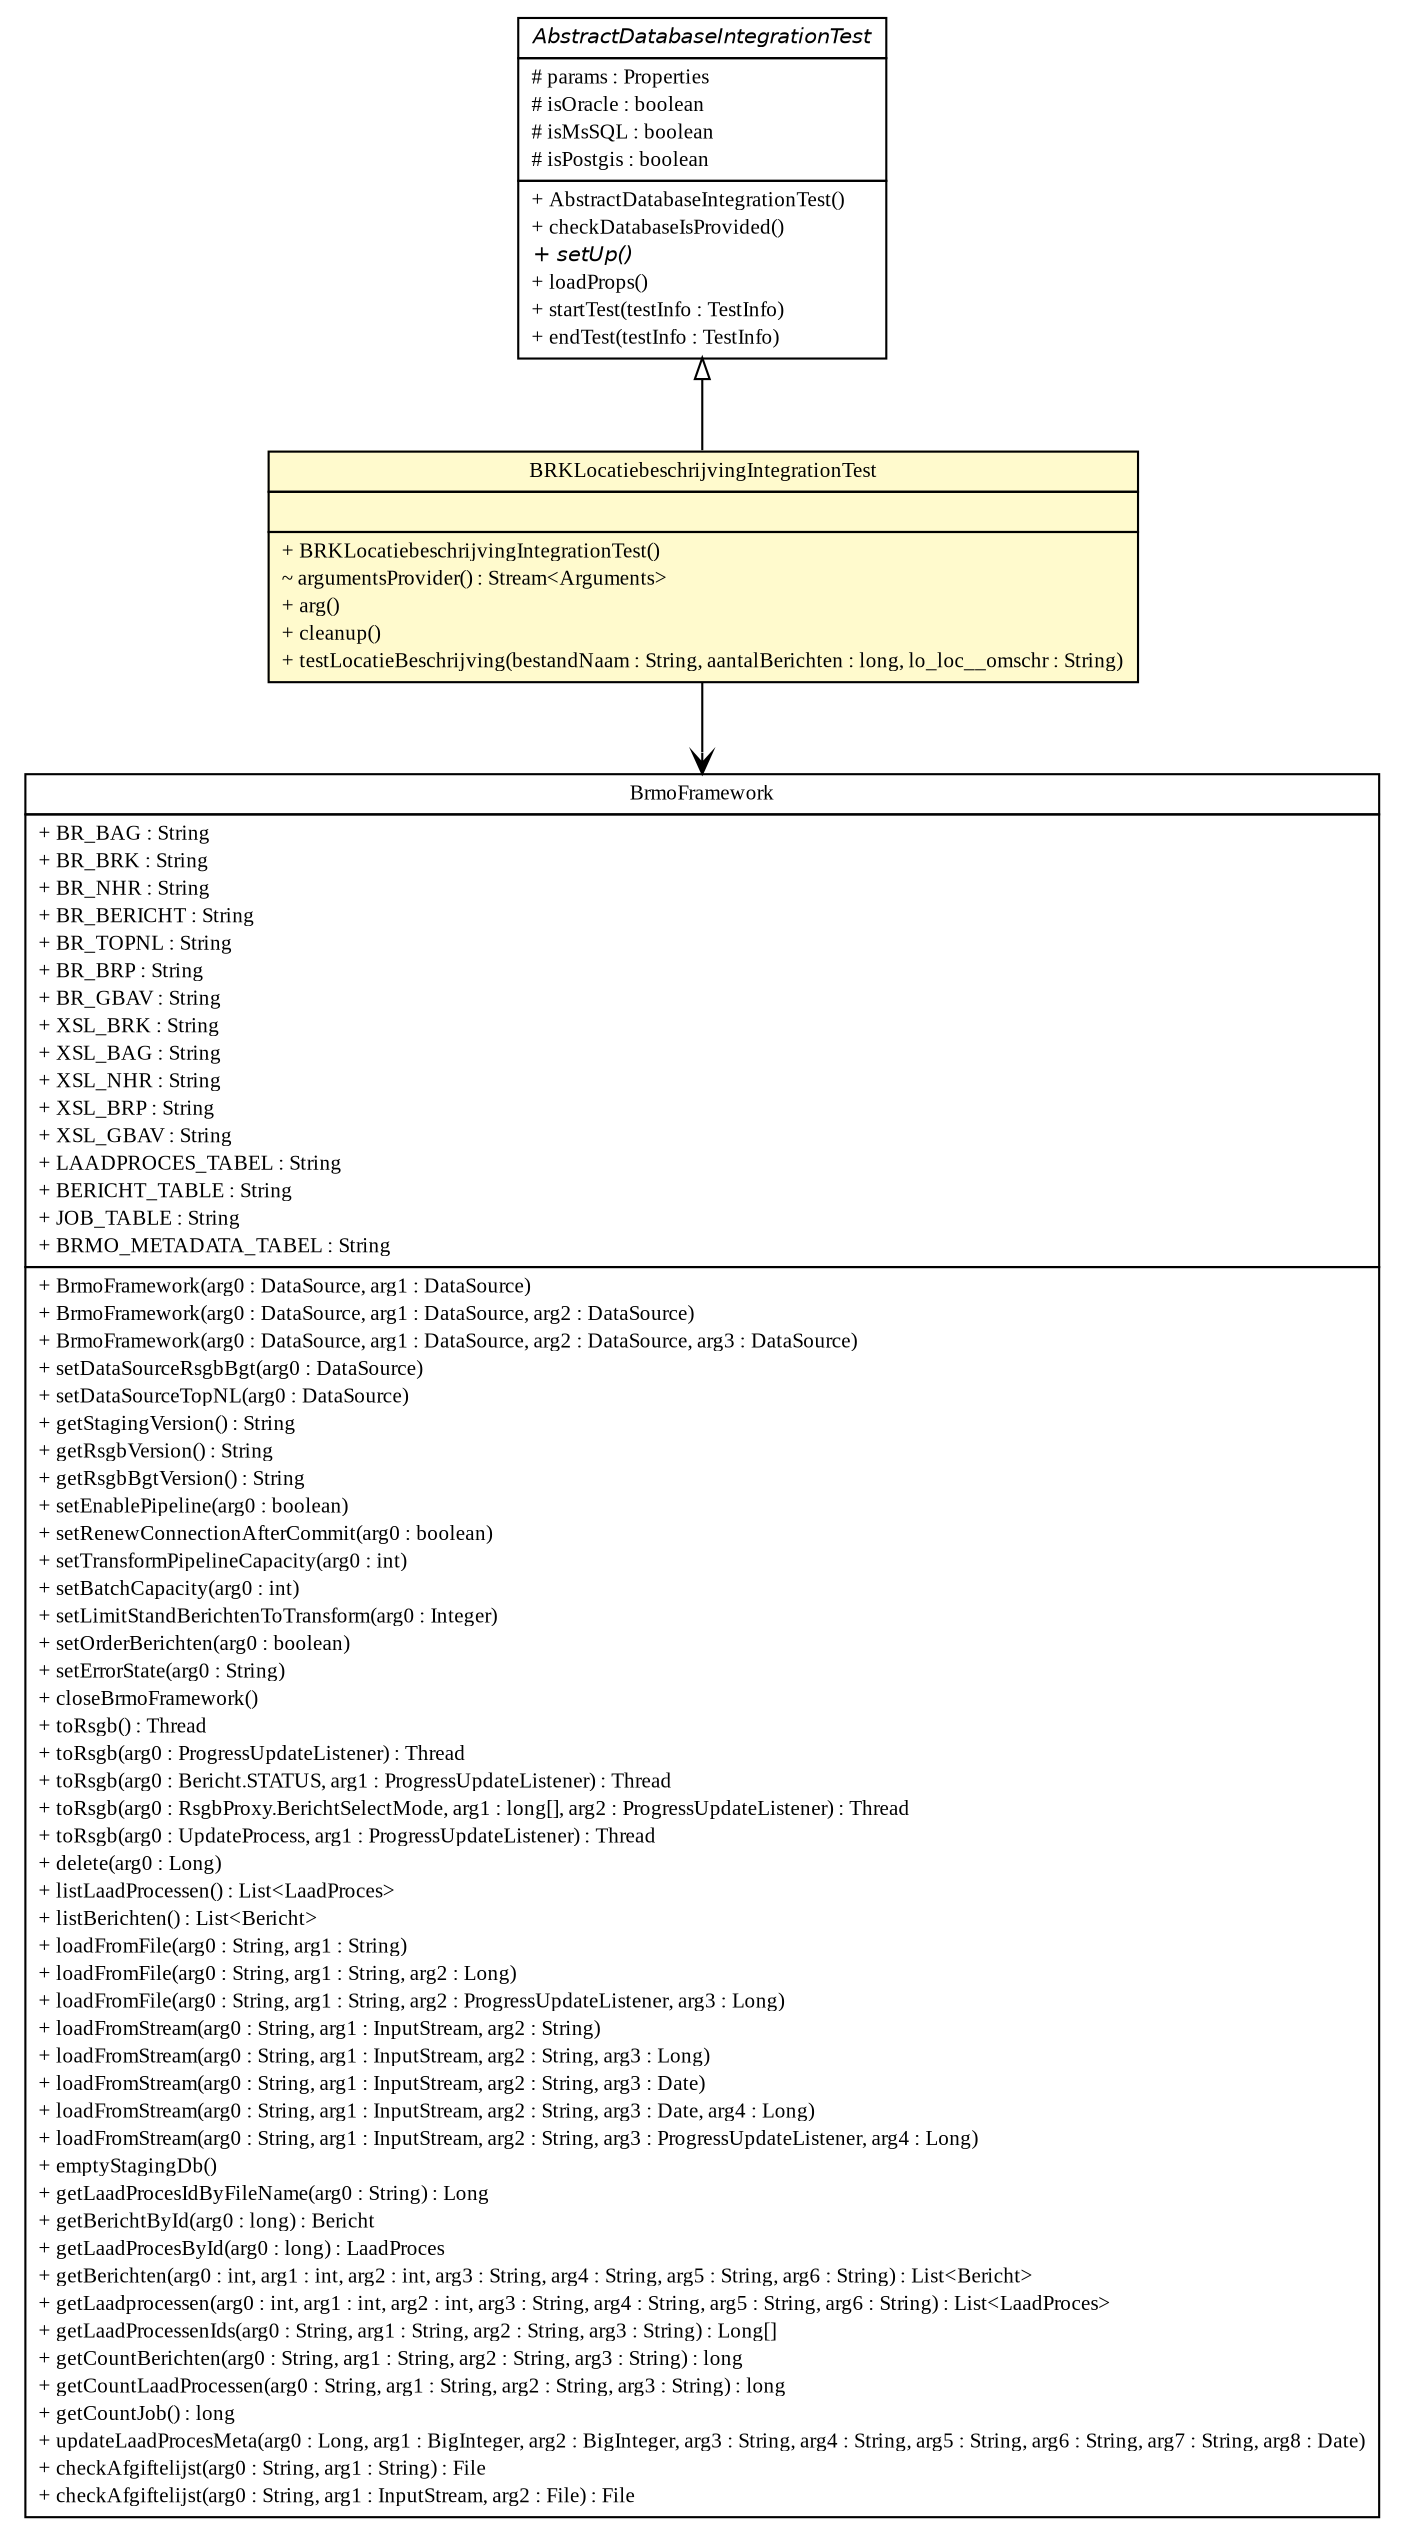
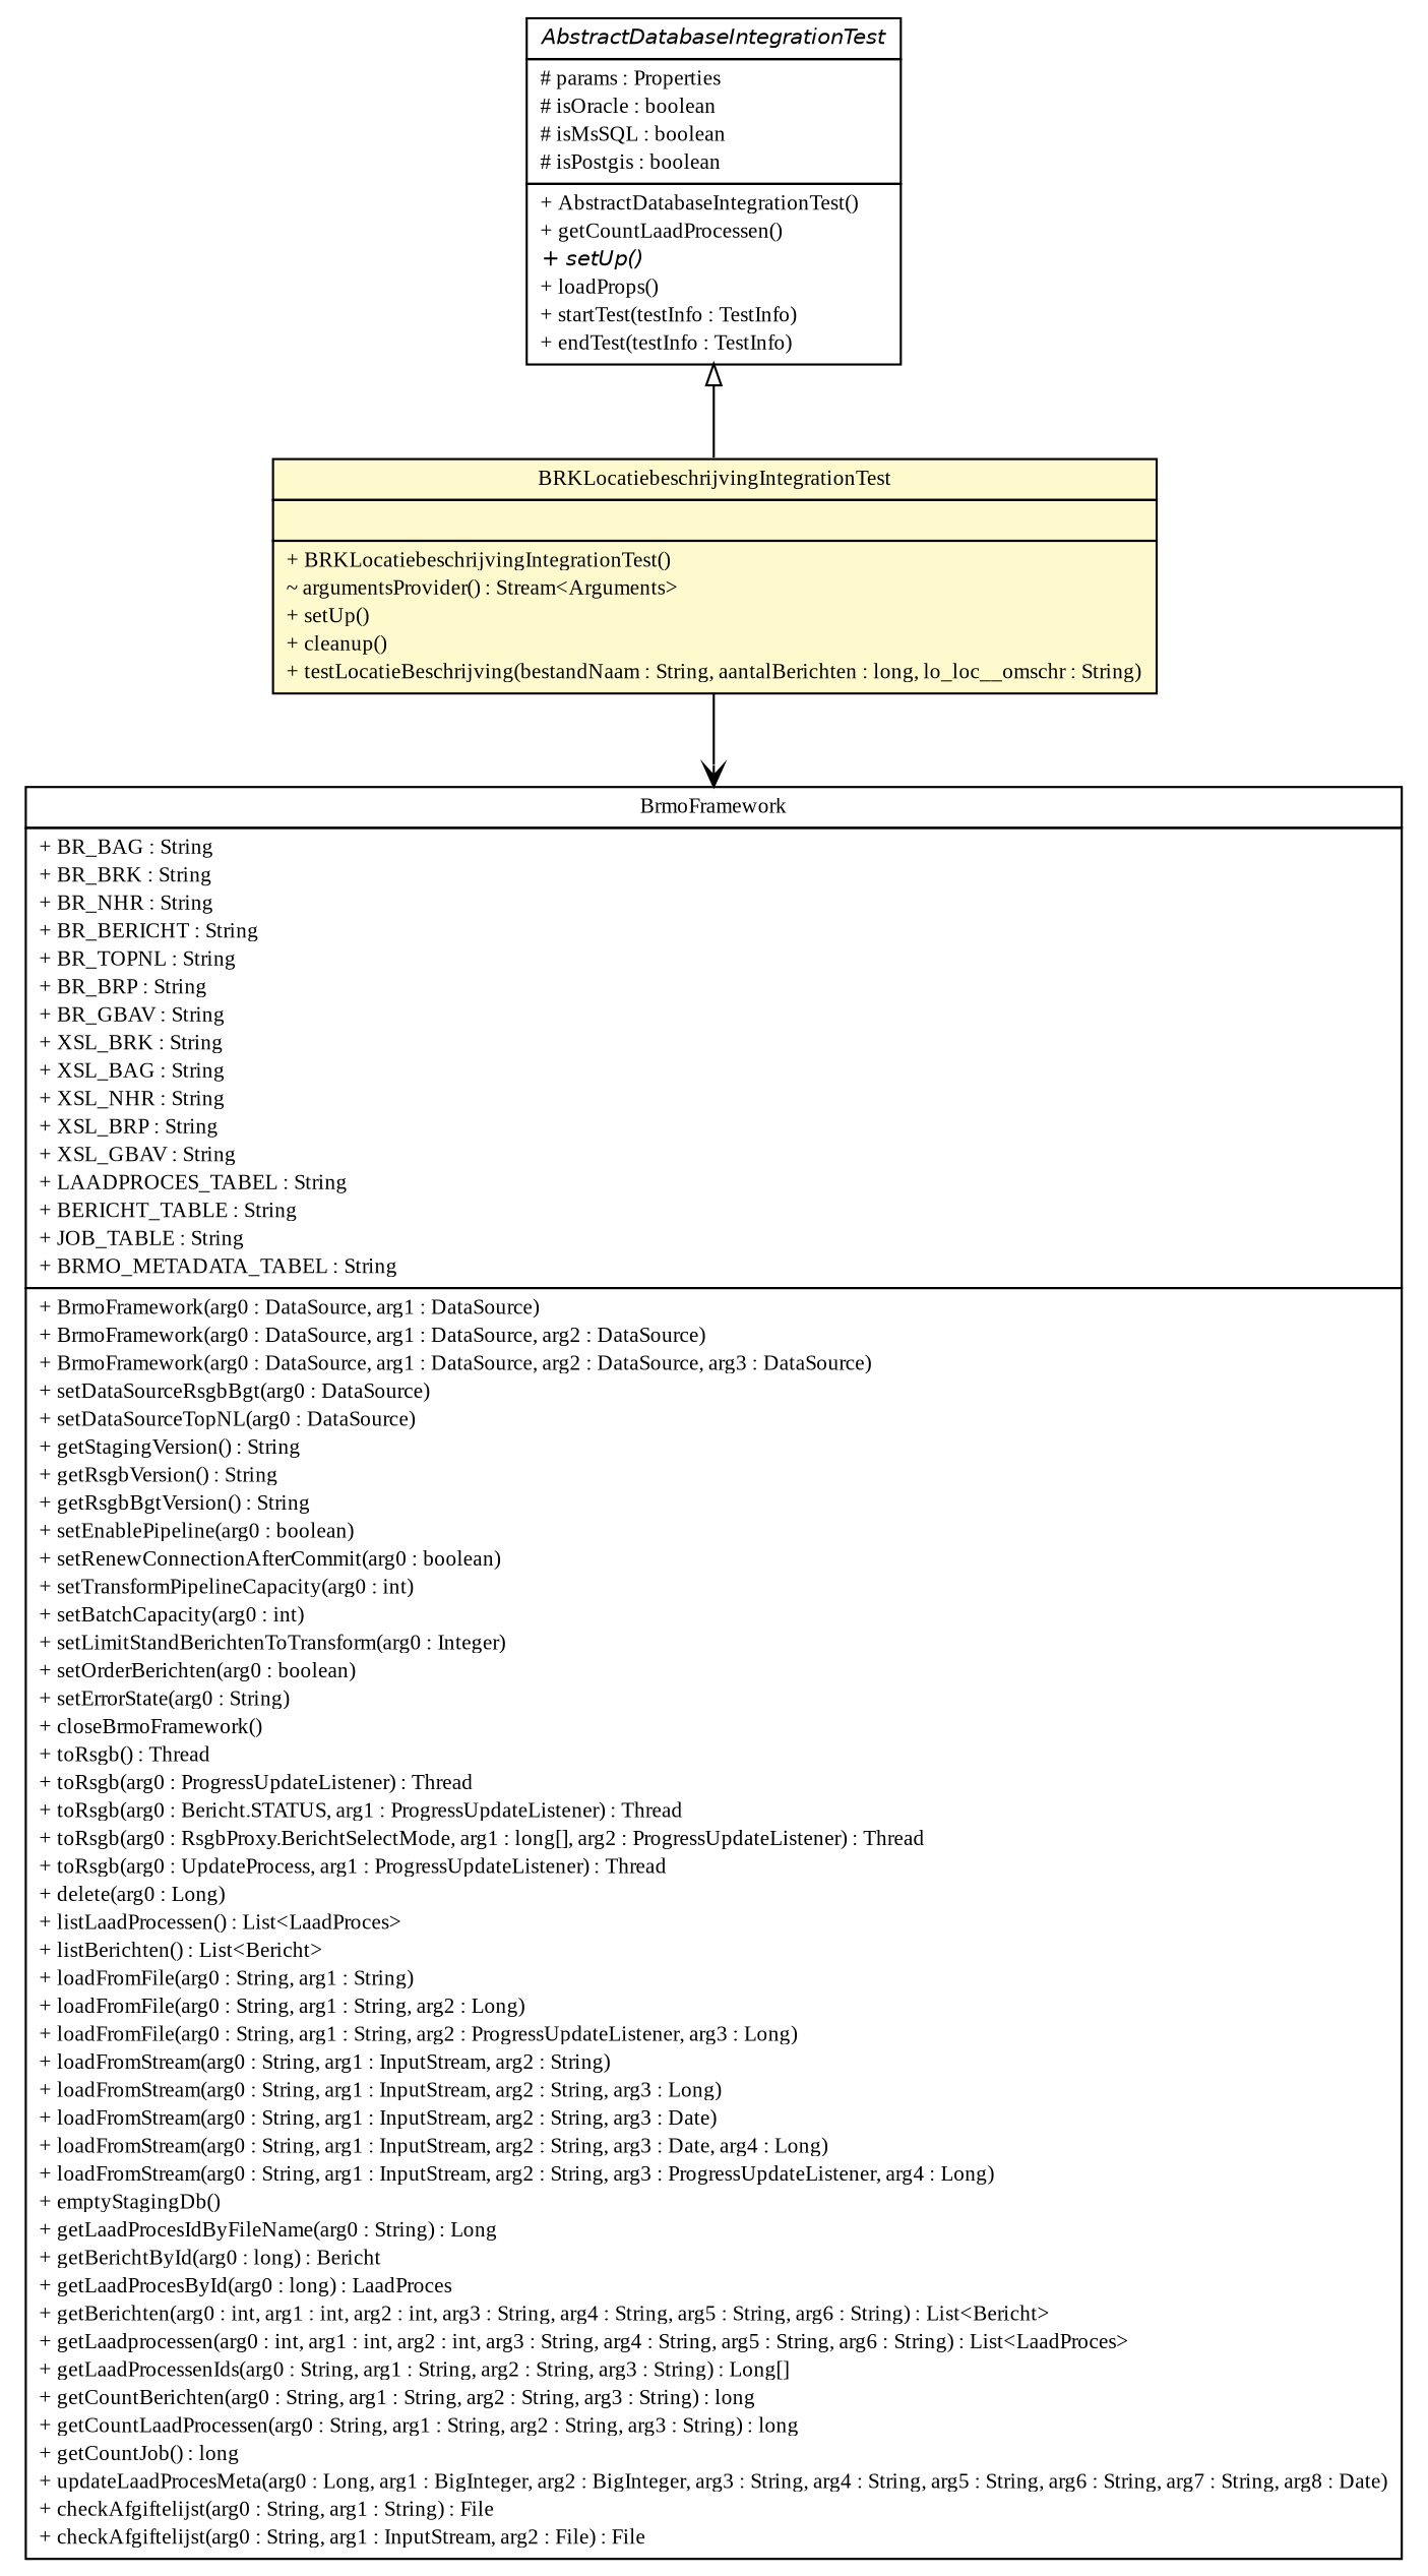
  digraph {
    fontname="Liberation Serif"
    nodesep=0.25
    ranksep=0.5
    node [fontcolor=black fontname="Liberation Serif" fontsize=10.0 shape=plaintext]
    edge [fontname="Liberation Serif" headport=p labelfontname=Helvetica labelfontsize=10 tailport=p]
-   n1 [label=<<table title="nl.b3p.AbstractDatabaseIntegrationTest" border="0" cellborder="1" cellspacing="0" cellpadding="2" port="p" href="./AbstractDatabaseIntegrationTest.html"> 		<tr><td><table border="0" cellspacing="0" cellpadding="1"> <tr><td align="center" balign="center"><font face="Helvetica-Oblique"> AbstractDatabaseIntegrationTest </font></td></tr> 		</table></td></tr> 		<tr><td><table border="0" cellspacing="0" cellpadding="1"> <tr><td align="left" balign="left"> # params : Properties </td></tr> <tr><td align="left" balign="left"> # isOracle : boolean </td></tr> <tr><td align="left" balign="left"> # isMsSQL : boolean </td></tr> <tr><td align="left" balign="left"> # isPostgis : boolean </td></tr> 		</table></td></tr> 		<tr><td><table border="0" cellspacing="0" cellpadding="1"> <tr><td align="left" balign="left"> + AbstractDatabaseIntegrationTest() </td></tr> <tr><td align="left" balign="left"> + checkDatabaseIsProvided() </td></tr> <tr><td align="left" balign="left"><font face="Helvetica-Oblique" point-size="10.0"> + setUp() </font></td></tr> <tr><td align="left" balign="left"> + loadProps() </td></tr> <tr><td align="left" balign="left"> + startTest(testInfo : TestInfo) </td></tr> <tr><td align="left" balign="left"> + endTest(testInfo : TestInfo) </td></tr> 		</table></td></tr> 		</table>>]
-   n2 [label=<<table title="nl.b3p.BRKLocatiebeschrijvingIntegrationTest" border="0" cellborder="1" cellspacing="0" cellpadding="2" port="p" bgcolor="lemonChiffon" href="./BRKLocatiebeschrijvingIntegrationTest.html"> 		<tr><td><table border="0" cellspacing="0" cellpadding="1"> <tr><td align="center" balign="center"> BRKLocatiebeschrijvingIntegrationTest </td></tr> 		</table></td></tr> 		<tr><td><table border="0" cellspacing="0" cellpadding="1"> <tr><td align="left" balign="left">  </td></tr> 		</table></td></tr> 		<tr><td><table border="0" cellspacing="0" cellpadding="1"> <tr><td align="left" balign="left"> + BRKLocatiebeschrijvingIntegrationTest() </td></tr> <tr><td align="left" balign="left"> ~ argumentsProvider() : Stream&lt;Arguments&gt; </td></tr> <tr><td align="left" balign="left"> + arg() </td></tr> <tr><td align="left" balign="left"> + cleanup() </td></tr> <tr><td align="left" balign="left"> + testLocatieBeschrijving(bestandNaam : String, aantalBerichten : long, lo_loc__omschr : String) </td></tr> 		</table></td></tr> 		</table>>]
+   n1 [label=<<table title="nl.b3p.AbstractDatabaseIntegrationTest" border="0" cellborder="1" cellspacing="0" cellpadding="2" port="p" href="./AbstractDatabaseIntegrationTest.html"> 		<tr><td><table border="0" cellspacing="0" cellpadding="1"> <tr><td align="center" balign="center"><font face="Helvetica-Oblique"> AbstractDatabaseIntegrationTest </font></td></tr> 		</table></td></tr> 		<tr><td><table border="0" cellspacing="0" cellpadding="1"> <tr><td align="left" balign="left"> # params : Properties </td></tr> <tr><td align="left" balign="left"> # isOracle : boolean </td></tr> <tr><td align="left" balign="left"> # isMsSQL : boolean </td></tr> <tr><td align="left" balign="left"> # isPostgis : boolean </td></tr> 		</table></td></tr> 		<tr><td><table border="0" cellspacing="0" cellpadding="1"> <tr><td align="left" balign="left"> + AbstractDatabaseIntegrationTest() </td></tr> <tr><td align="left" balign="left"> + getCountLaadProcessen() </td></tr> <tr><td align="left" balign="left"><font face="Helvetica-Oblique" point-size="10.0"> + setUp() </font></td></tr> <tr><td align="left" balign="left"> + loadProps() </td></tr> <tr><td align="left" balign="left"> + startTest(testInfo : TestInfo) </td></tr> <tr><td align="left" balign="left"> + endTest(testInfo : TestInfo) </td></tr> 		</table></td></tr> 		</table>>]
+   n2 [label=<<table title="nl.b3p.BRKLocatiebeschrijvingIntegrationTest" border="0" cellborder="1" cellspacing="0" cellpadding="2" port="p" bgcolor="lemonChiffon" href="./BRKLocatiebeschrijvingIntegrationTest.html"> 		<tr><td><table border="0" cellspacing="0" cellpadding="1"> <tr><td align="center" balign="center"> BRKLocatiebeschrijvingIntegrationTest </td></tr> 		</table></td></tr> 		<tr><td><table border="0" cellspacing="0" cellpadding="1"> <tr><td align="left" balign="left">  </td></tr> 		</table></td></tr> 		<tr><td><table border="0" cellspacing="0" cellpadding="1"> <tr><td align="left" balign="left"> + BRKLocatiebeschrijvingIntegrationTest() </td></tr> <tr><td align="left" balign="left"> ~ argumentsProvider() : Stream&lt;Arguments&gt; </td></tr> <tr><td align="left" balign="left"> + setUp() </td></tr> <tr><td align="left" balign="left"> + cleanup() </td></tr> <tr><td align="left" balign="left"> + testLocatieBeschrijving(bestandNaam : String, aantalBerichten : long, lo_loc__omschr : String) </td></tr> 		</table></td></tr> 		</table>>]
    n3 [label=<<table title="nl.b3p.brmo.loader.BrmoFramework" border="0" cellborder="1" cellspacing="0" cellpadding="2" port="p"> 		<tr><td><table border="0" cellspacing="0" cellpadding="1"> <tr><td align="center" balign="center"> BrmoFramework </td></tr> 		</table></td></tr> 		<tr><td><table border="0" cellspacing="0" cellpadding="1"> <tr><td align="left" balign="left"> + BR_BAG : String </td></tr> <tr><td align="left" balign="left"> + BR_BRK : String </td></tr> <tr><td align="left" balign="left"> + BR_NHR : String </td></tr> <tr><td align="left" balign="left"> + BR_BERICHT : String </td></tr> <tr><td align="left" balign="left"> + BR_TOPNL : String </td></tr> <tr><td align="left" balign="left"> + BR_BRP : String </td></tr> <tr><td align="left" balign="left"> + BR_GBAV : String </td></tr> <tr><td align="left" balign="left"> + XSL_BRK : String </td></tr> <tr><td align="left" balign="left"> + XSL_BAG : String </td></tr> <tr><td align="left" balign="left"> + XSL_NHR : String </td></tr> <tr><td align="left" balign="left"> + XSL_BRP : String </td></tr> <tr><td align="left" balign="left"> + XSL_GBAV : String </td></tr> <tr><td align="left" balign="left"> + LAADPROCES_TABEL : String </td></tr> <tr><td align="left" balign="left"> + BERICHT_TABLE : String </td></tr> <tr><td align="left" balign="left"> + JOB_TABLE : String </td></tr> <tr><td align="left" balign="left"> + BRMO_METADATA_TABEL : String </td></tr> 		</table></td></tr> 		<tr><td><table border="0" cellspacing="0" cellpadding="1"> <tr><td align="left" balign="left"> + BrmoFramework(arg0 : DataSource, arg1 : DataSource) </td></tr> <tr><td align="left" balign="left"> + BrmoFramework(arg0 : DataSource, arg1 : DataSource, arg2 : DataSource) </td></tr> <tr><td align="left" balign="left"> + BrmoFramework(arg0 : DataSource, arg1 : DataSource, arg2 : DataSource, arg3 : DataSource) </td></tr> <tr><td align="left" balign="left"> + setDataSourceRsgbBgt(arg0 : DataSource) </td></tr> <tr><td align="left" balign="left"> + setDataSourceTopNL(arg0 : DataSource) </td></tr> <tr><td align="left" balign="left"> + getStagingVersion() : String </td></tr> <tr><td align="left" balign="left"> + getRsgbVersion() : String </td></tr> <tr><td align="left" balign="left"> + getRsgbBgtVersion() : String </td></tr> <tr><td align="left" balign="left"> + setEnablePipeline(arg0 : boolean) </td></tr> <tr><td align="left" balign="left"> + setRenewConnectionAfterCommit(arg0 : boolean) </td></tr> <tr><td align="left" balign="left"> + setTransformPipelineCapacity(arg0 : int) </td></tr> <tr><td align="left" balign="left"> + setBatchCapacity(arg0 : int) </td></tr> <tr><td align="left" balign="left"> + setLimitStandBerichtenToTransform(arg0 : Integer) </td></tr> <tr><td align="left" balign="left"> + setOrderBerichten(arg0 : boolean) </td></tr> <tr><td align="left" balign="left"> + setErrorState(arg0 : String) </td></tr> <tr><td align="left" balign="left"> + closeBrmoFramework() </td></tr> <tr><td align="left" balign="left"> + toRsgb() : Thread </td></tr> <tr><td align="left" balign="left"> + toRsgb(arg0 : ProgressUpdateListener) : Thread </td></tr> <tr><td align="left" balign="left"> + toRsgb(arg0 : Bericht.STATUS, arg1 : ProgressUpdateListener) : Thread </td></tr> <tr><td align="left" balign="left"> + toRsgb(arg0 : RsgbProxy.BerichtSelectMode, arg1 : long[], arg2 : ProgressUpdateListener) : Thread </td></tr> <tr><td align="left" balign="left"> + toRsgb(arg0 : UpdateProcess, arg1 : ProgressUpdateListener) : Thread </td></tr> <tr><td align="left" balign="left"> + delete(arg0 : Long) </td></tr> <tr><td align="left" balign="left"> + listLaadProcessen() : List&lt;LaadProces&gt; </td></tr> <tr><td align="left" balign="left"> + listBerichten() : List&lt;Bericht&gt; </td></tr> <tr><td align="left" balign="left"> + loadFromFile(arg0 : String, arg1 : String) </td></tr> <tr><td align="left" balign="left"> + loadFromFile(arg0 : String, arg1 : String, arg2 : Long) </td></tr> <tr><td align="left" balign="left"> + loadFromFile(arg0 : String, arg1 : String, arg2 : ProgressUpdateListener, arg3 : Long) </td></tr> <tr><td align="left" balign="left"> + loadFromStream(arg0 : String, arg1 : InputStream, arg2 : String) </td></tr> <tr><td align="left" balign="left"> + loadFromStream(arg0 : String, arg1 : InputStream, arg2 : String, arg3 : Long) </td></tr> <tr><td align="left" balign="left"> + loadFromStream(arg0 : String, arg1 : InputStream, arg2 : String, arg3 : Date) </td></tr> <tr><td align="left" balign="left"> + loadFromStream(arg0 : String, arg1 : InputStream, arg2 : String, arg3 : Date, arg4 : Long) </td></tr> <tr><td align="left" balign="left"> + loadFromStream(arg0 : String, arg1 : InputStream, arg2 : String, arg3 : ProgressUpdateListener, arg4 : Long) </td></tr> <tr><td align="left" balign="left"> + emptyStagingDb() </td></tr> <tr><td align="left" balign="left"> + getLaadProcesIdByFileName(arg0 : String) : Long </td></tr> <tr><td align="left" balign="left"> + getBerichtById(arg0 : long) : Bericht </td></tr> <tr><td align="left" balign="left"> + getLaadProcesById(arg0 : long) : LaadProces </td></tr> <tr><td align="left" balign="left"> + getBerichten(arg0 : int, arg1 : int, arg2 : int, arg3 : String, arg4 : String, arg5 : String, arg6 : String) : List&lt;Bericht&gt; </td></tr> <tr><td align="left" balign="left"> + getLaadprocessen(arg0 : int, arg1 : int, arg2 : int, arg3 : String, arg4 : String, arg5 : String, arg6 : String) : List&lt;LaadProces&gt; </td></tr> <tr><td align="left" balign="left"> + getLaadProcessenIds(arg0 : String, arg1 : String, arg2 : String, arg3 : String) : Long[] </td></tr> <tr><td align="left" balign="left"> + getCountBerichten(arg0 : String, arg1 : String, arg2 : String, arg3 : String) : long </td></tr> <tr><td align="left" balign="left"> + getCountLaadProcessen(arg0 : String, arg1 : String, arg2 : String, arg3 : String) : long </td></tr> <tr><td align="left" balign="left"> + getCountJob() : long </td></tr> <tr><td align="left" balign="left"> + updateLaadProcesMeta(arg0 : Long, arg1 : BigInteger, arg2 : BigInteger, arg3 : String, arg4 : String, arg5 : String, arg6 : String, arg7 : String, arg8 : Date) </td></tr> <tr><td align="left" balign="left"> + checkAfgiftelijst(arg0 : String, arg1 : String) : File </td></tr> <tr><td align="left" balign="left"> + checkAfgiftelijst(arg0 : String, arg1 : InputStream, arg2 : File) : File </td></tr> 		</table></td></tr> 		</table>>]
    n1 -> n2 [arrowtail=empty dir=back fontsize=10]
    n2 -> n3 [arrowhead=open color=black fontcolor=black fontsize=10.0]
  }
